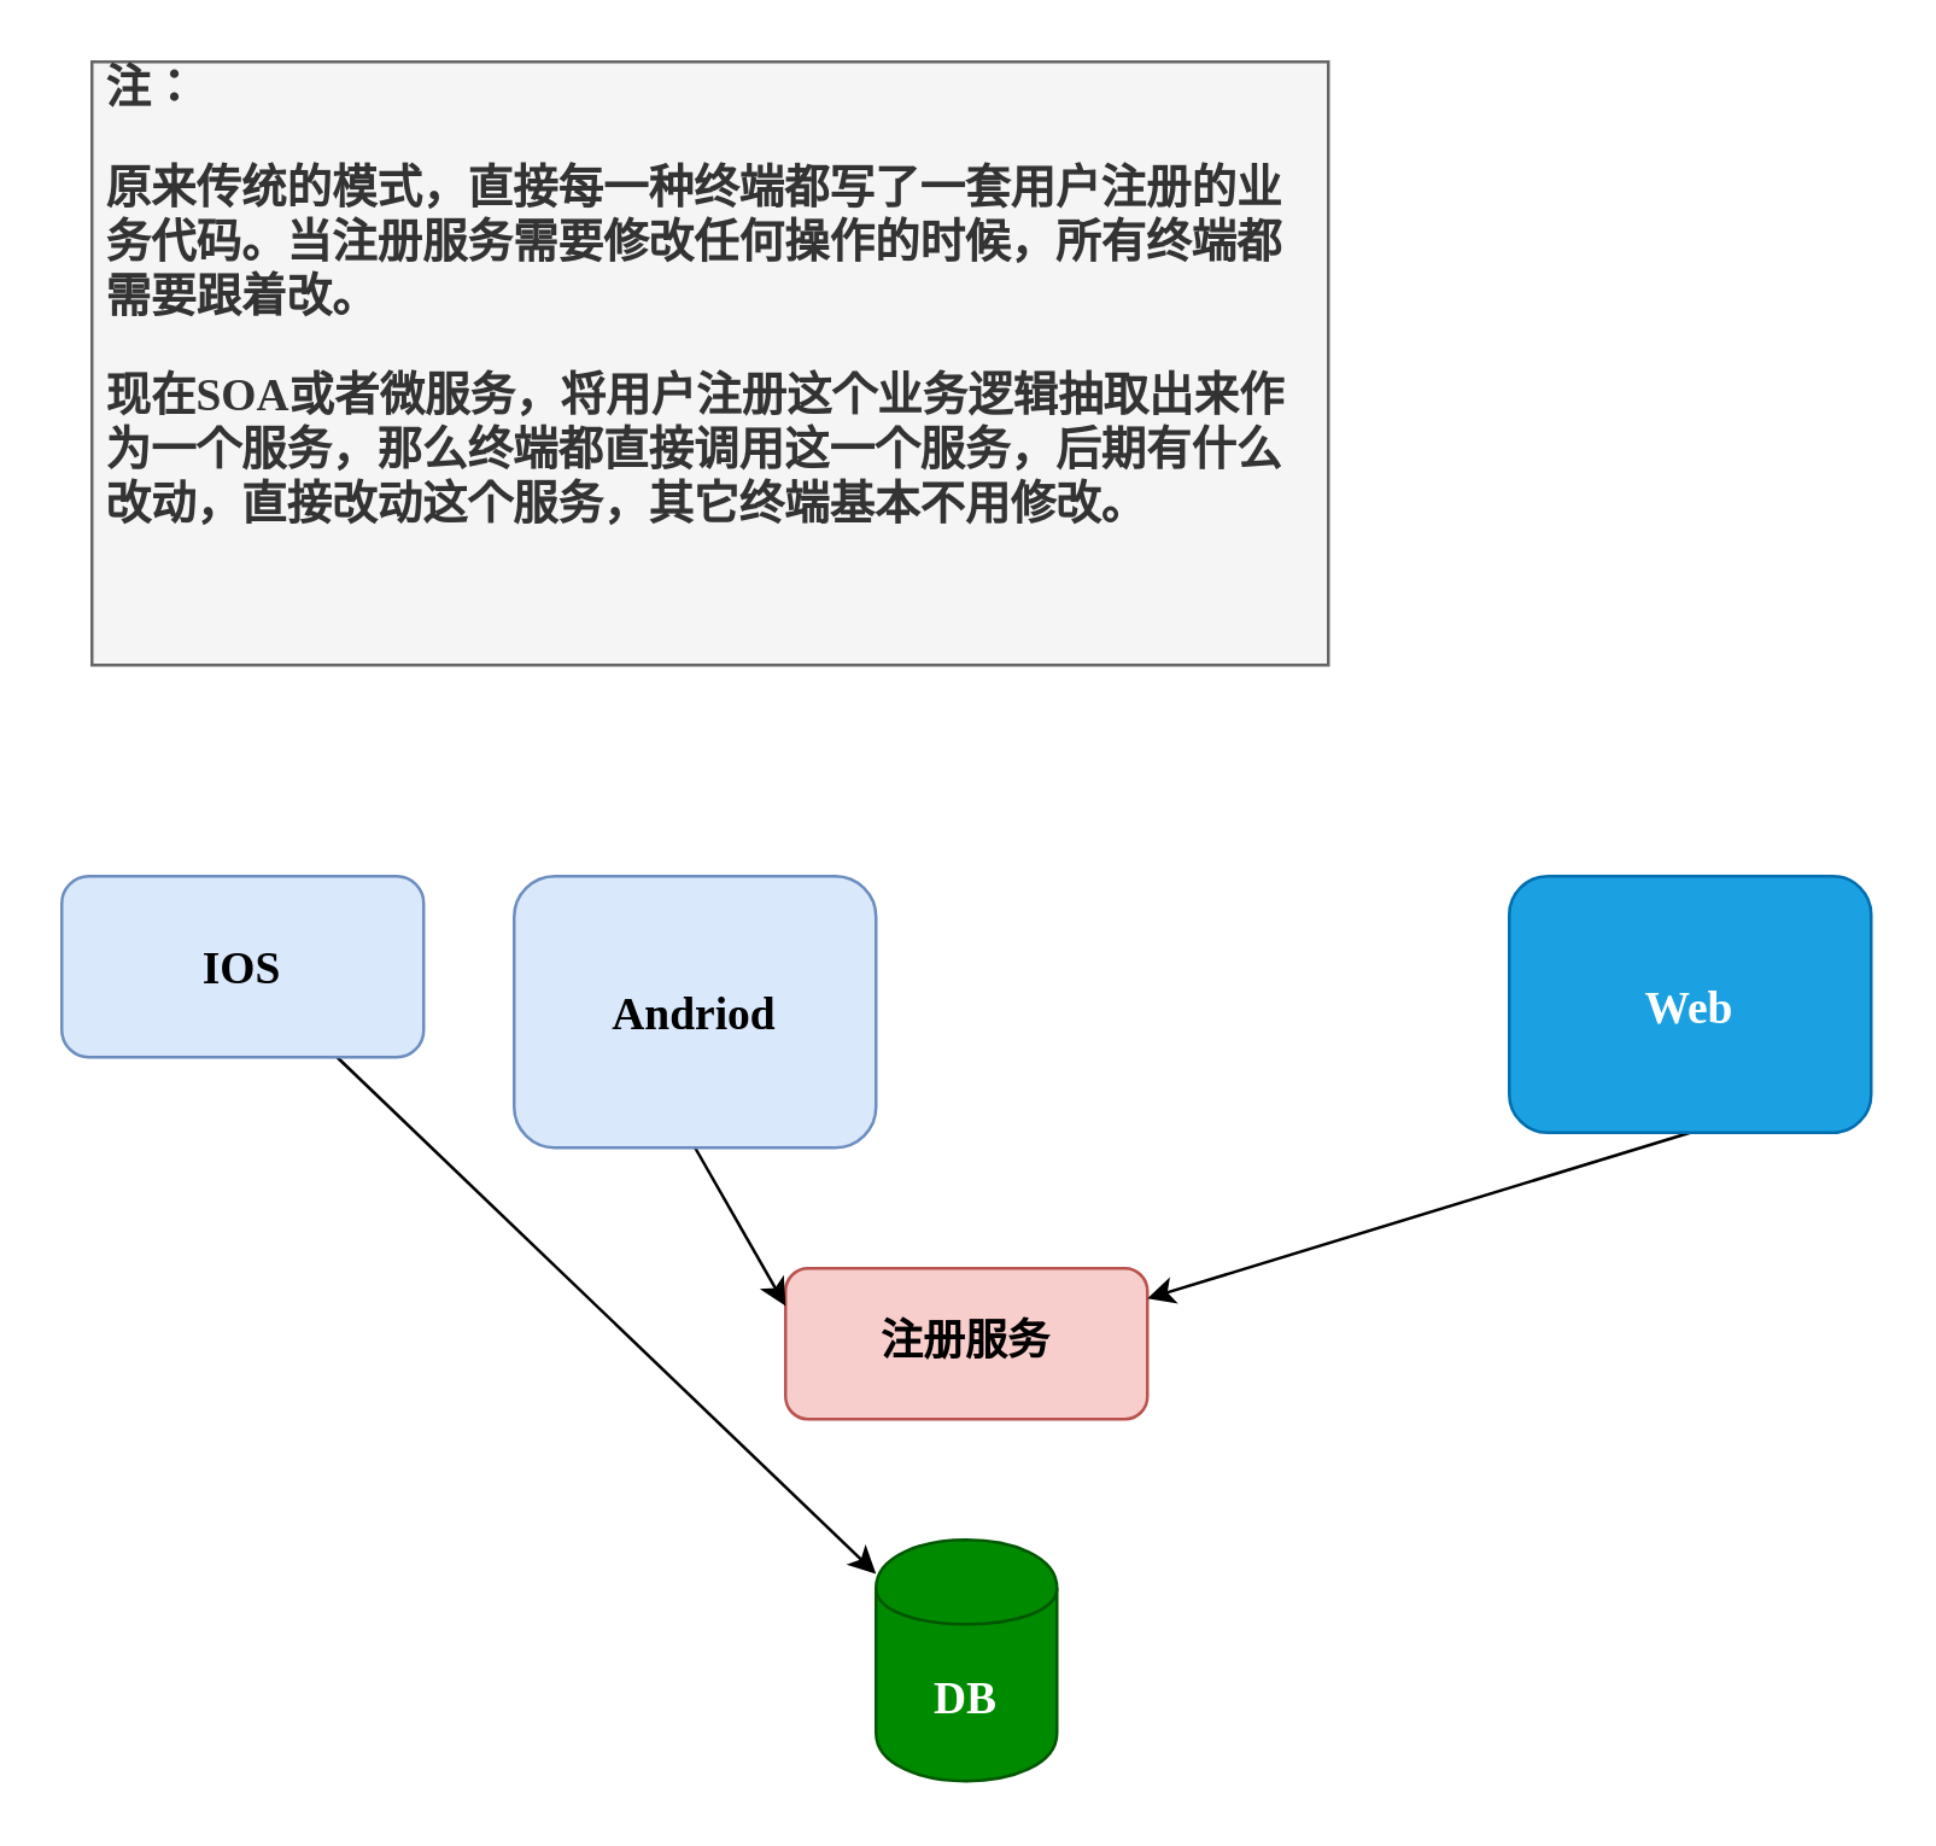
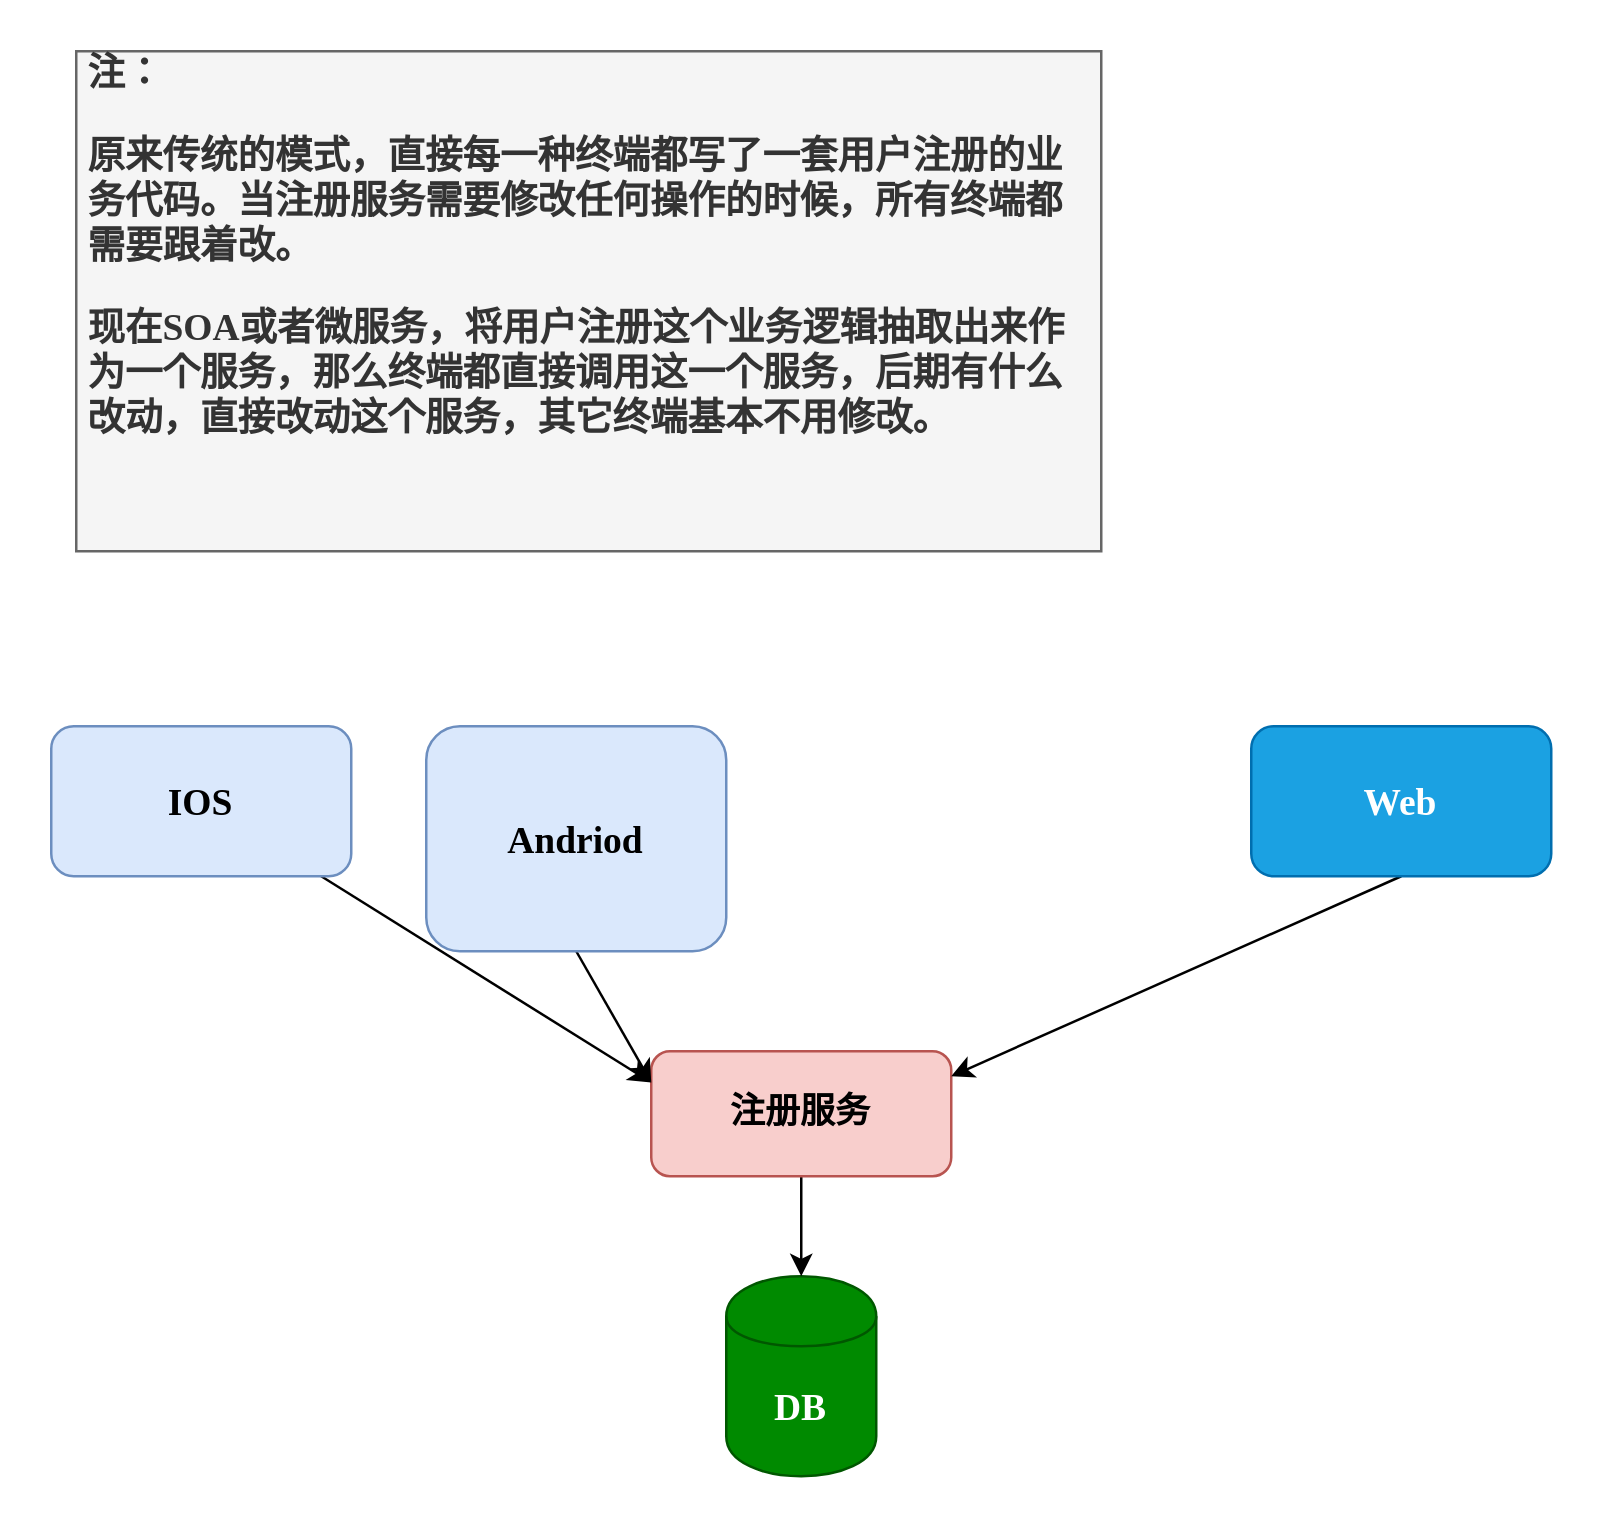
  <mxCell id="0" />
  <mxCell id="1" parent="0" />
  <mxCell id="2" value="DB" style="shape=cylinder;whiteSpace=wrap;html=1;boundedLbl=1;backgroundOutline=1;fontStyle=1;fontFamily=Times New Roman;fontSize=15;fillColor=#008a00;strokeColor=#005700;fontColor=#ffffff;" parent="1" vertex="1"><mxGeometry x="290" y="510" width="60" height="80" as="geometry" /></mxCell>
+ <mxCell id="3" value="" style="edgeStyle=orthogonalEdgeStyle;rounded=0;orthogonalLoop=1;jettySize=auto;html=1;fontFamily=楷体;fontSize=15;" edge="1" parent="1" source="4" target="2"><mxGeometry relative="1" as="geometry" /></mxCell>
  <mxCell id="4" value="注册服务" style="rounded=1;whiteSpace=wrap;html=1;fontStyle=1;fontFamily=楷体;fontSize=14;fillColor=#f8cecc;strokeColor=#b85450;" parent="1" vertex="1"><mxGeometry x="260" y="420" width="120" height="50" as="geometry" /></mxCell>
- <mxCell id="5" style="rounded=0;orthogonalLoop=1;jettySize=auto;html=1;fontStyle=1;" parent="1" source="6" target="2" edge="1"><mxGeometry relative="1" as="geometry" /></mxCell>
+ <mxCell id="5" style="rounded=0;orthogonalLoop=1;jettySize=auto;html=1;entryX=0;entryY=0.25;entryDx=0;entryDy=0;fontStyle=1;" parent="1" source="6" target="4" edge="1"><mxGeometry relative="1" as="geometry" /></mxCell>
  <mxCell id="6" value="IOS" style="rounded=1;whiteSpace=wrap;html=1;fontStyle=1;fontFamily=Times New Roman;fontSize=15;fillColor=#dae8fc;strokeColor=#6c8ebf;" parent="1" vertex="1"><mxGeometry x="20" y="290" width="120" height="60" as="geometry" /></mxCell>
  <mxCell id="7" style="edgeStyle=none;rounded=0;orthogonalLoop=1;jettySize=auto;html=1;exitX=0.5;exitY=1;exitDx=0;exitDy=0;entryX=0;entryY=0.25;entryDx=0;entryDy=0;fontStyle=1;" parent="1" source="8" target="4" edge="1"><mxGeometry relative="1" as="geometry" /></mxCell>
  <mxCell id="8" value="Andriod" style="rounded=1;whiteSpace=wrap;html=1;fontStyle=1;fontFamily=Times New Roman;fontSize=15;fillColor=#dae8fc;strokeColor=#6c8ebf;" parent="1" vertex="1"><mxGeometry x="170" y="290" width="120" height="90" as="geometry" /></mxCell>
  <mxCell id="9" style="edgeStyle=none;rounded=0;orthogonalLoop=1;jettySize=auto;html=1;exitX=0.5;exitY=1;exitDx=0;exitDy=0;fontStyle=1;" parent="1" source="10" edge="1"><mxGeometry relative="1" as="geometry"><mxPoint x="380" y="430" as="targetPoint" /></mxGeometry></mxCell>
- <mxCell id="10" value="Web" style="rounded=1;whiteSpace=wrap;html=1;fontStyle=1;fontFamily=Times New Roman;fontSize=15;fillColor=#1ba1e2;strokeColor=#006EAF;fontColor=#ffffff;" parent="1" vertex="1"><mxGeometry x="500" y="290" width="120" height="85" as="geometry" /></mxCell>
+ <mxCell id="10" value="Web" style="rounded=1;whiteSpace=wrap;html=1;fontStyle=1;fontFamily=Times New Roman;fontSize=15;fillColor=#1ba1e2;strokeColor=#006EAF;fontColor=#ffffff;" parent="1" vertex="1"><mxGeometry x="500" y="290" width="120" height="60" as="geometry" /></mxCell>
  <mxCell id="11" value="&lt;h1 style=&quot;font-size: 15px;&quot;&gt;&lt;font style=&quot;font-size: 15px;&quot;&gt;注：&lt;/font&gt;&lt;/h1&gt;&lt;p style=&quot;font-size: 15px;&quot;&gt;&lt;font style=&quot;font-size: 15px;&quot;&gt;原来传统的模式，直接每一种终端都写了一套用户注册的业务代码。当注册服务需要修改任何操作的时候，所有终端都需要跟着改。&lt;/font&gt;&lt;/p&gt;&lt;p style=&quot;font-size: 15px;&quot;&gt;&lt;font style=&quot;font-size: 15px;&quot;&gt;现在SOA或者微服务，将用户注册这个业务逻辑抽取出来作为一个服务，那么终端都直接调用这一个服务，后期有什么改动，直接改动这个服务，其它终端基本不用修改。&lt;/font&gt;&lt;/p&gt;" style="text;html=1;spacing=5;spacingTop=-20;whiteSpace=wrap;overflow=hidden;rounded=0;fontFamily=楷体;fontStyle=1;fontSize=15;fillColor=#f5f5f5;strokeColor=#666666;fontColor=#333333;" parent="1" vertex="1"><mxGeometry x="30" y="20" width="410" height="200" as="geometry" /></mxCell>
